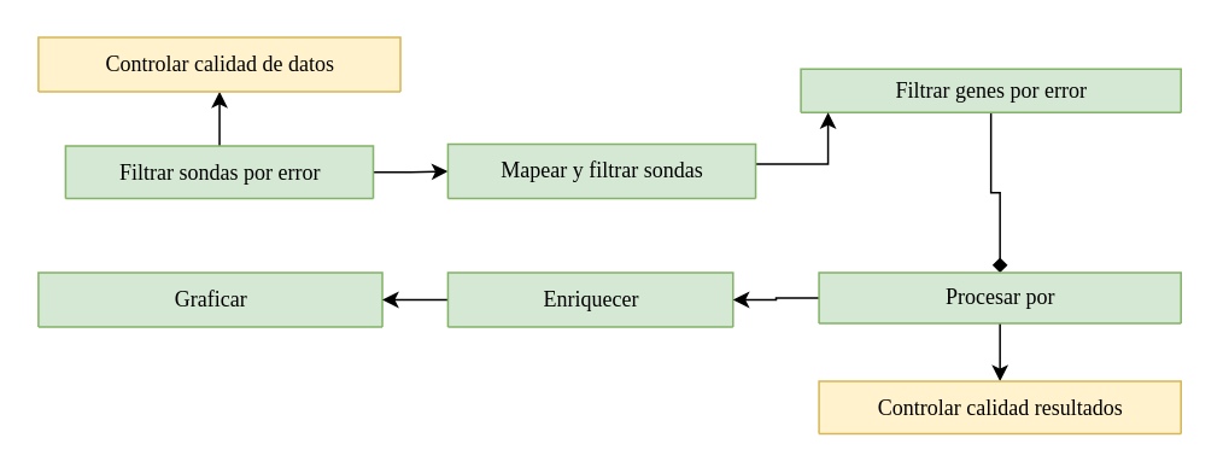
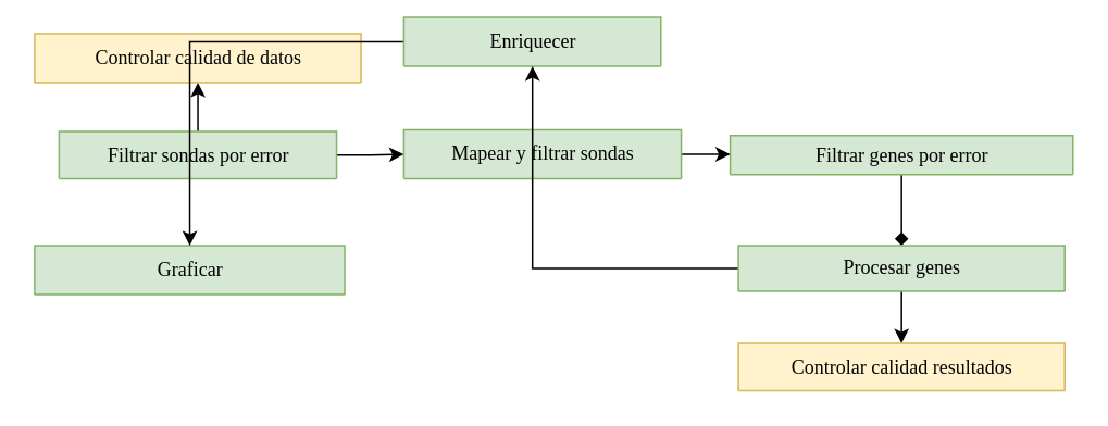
  <mxCell id="0" />
  <mxCell id="1" parent="0" />
  <mxCell id="2" style="edgeStyle=orthogonalEdgeStyle;rounded=0;orthogonalLoop=1;jettySize=auto;html=1;endArrow=diamond;" edge="1" parent="1" source="3" target="15"><mxGeometry relative="1" as="geometry" /></mxCell>
- <mxCell id="3" value="Filtrar genes por error" style="swimlane;html=1;fontStyle=0;childLayout=stackLayout;horizontal=1;startSize=30;fillColor=#d5e8d4;horizontalStack=0;resizeParent=1;resizeLast=0;collapsible=1;marginBottom=0;swimlaneFillColor=#ffffff;align=center;rounded=1;shadow=0;comic=0;labelBackgroundColor=none;strokeWidth=1;fontFamily=Verdana;fontSize=12;strokeColor=#82b366;" vertex="1" parent="1"><mxGeometry x="442" y="37.5" width="210" height="24" as="geometry"><mxRectangle x="560" y="340" width="150" height="40" as="alternateBounds" /></mxGeometry></mxCell>
+ <mxCell id="3" value="Filtrar genes por error" style="swimlane;html=1;fontStyle=0;childLayout=stackLayout;horizontal=1;startSize=30;fillColor=#d5e8d4;horizontalStack=0;resizeParent=1;resizeLast=0;collapsible=1;marginBottom=0;swimlaneFillColor=#ffffff;align=center;rounded=1;shadow=0;comic=0;labelBackgroundColor=none;strokeWidth=1;fontFamily=Verdana;fontSize=12;strokeColor=#82b366;" vertex="1" parent="1"><mxGeometry x="447" y="82.5" width="210" height="24" as="geometry"><mxRectangle x="560" y="340" width="150" height="40" as="alternateBounds" /></mxGeometry></mxCell>
  <mxCell id="4" style="edgeStyle=orthogonalEdgeStyle;rounded=0;orthogonalLoop=1;jettySize=auto;html=1;" edge="1" parent="1" source="6" target="12"><mxGeometry relative="1" as="geometry" /></mxCell>
  <mxCell id="5" style="edgeStyle=orthogonalEdgeStyle;rounded=0;orthogonalLoop=1;jettySize=auto;html=1;" edge="1" parent="1" source="6" target="7"><mxGeometry relative="1" as="geometry" /></mxCell>
  <mxCell id="6" value="Filtrar sondas por error" style="swimlane;html=1;fontStyle=0;childLayout=stackLayout;horizontal=1;startSize=29;fillColor=#d5e8d4;horizontalStack=0;resizeParent=1;resizeLast=0;collapsible=1;marginBottom=0;swimlaneFillColor=#ffffff;align=center;rounded=1;shadow=0;comic=0;labelBackgroundColor=none;strokeWidth=1;fontFamily=Verdana;fontSize=12;strokeColor=#82b366;" vertex="1" parent="1"><mxGeometry x="35.75" y="80" width="170" height="29" as="geometry" /></mxCell>
  <mxCell id="7" value="Controlar calidad de datos" style="swimlane;html=1;fontStyle=0;childLayout=stackLayout;horizontal=1;startSize=30;fillColor=#fff2cc;horizontalStack=0;resizeParent=1;resizeLast=0;collapsible=1;marginBottom=0;swimlaneFillColor=#ffffff;align=center;rounded=1;shadow=0;comic=0;labelBackgroundColor=none;strokeWidth=1;fontFamily=Verdana;fontSize=12;strokeColor=#d6b656;" vertex="1" parent="1"><mxGeometry x="20.75" y="20" width="200" height="30" as="geometry" /></mxCell>
  <mxCell id="8" value="Graficar" style="swimlane;html=1;fontStyle=0;childLayout=stackLayout;horizontal=1;startSize=30;fillColor=#d5e8d4;horizontalStack=0;resizeParent=1;resizeLast=0;collapsible=1;marginBottom=0;swimlaneFillColor=#ffffff;align=center;rounded=1;shadow=0;comic=0;labelBackgroundColor=none;strokeWidth=1;fontFamily=Verdana;fontSize=12;strokeColor=#82b366;" vertex="1" parent="1"><mxGeometry x="20.75" y="150" width="190" height="30" as="geometry"><mxRectangle x="560" y="340" width="150" height="40" as="alternateBounds" /></mxGeometry></mxCell>
  <mxCell id="9" style="edgeStyle=orthogonalEdgeStyle;rounded=0;orthogonalLoop=1;jettySize=auto;html=1;" edge="1" parent="1" source="10" target="8"><mxGeometry relative="1" as="geometry" /></mxCell>
- <mxCell id="10" value="Enriquecer" style="swimlane;html=1;fontStyle=0;childLayout=stackLayout;horizontal=1;startSize=30;fillColor=#d5e8d4;horizontalStack=0;resizeParent=1;resizeLast=0;collapsible=1;marginBottom=0;swimlaneFillColor=#ffffff;align=center;rounded=1;shadow=0;comic=0;labelBackgroundColor=none;strokeWidth=1;fontFamily=Verdana;fontSize=12;strokeColor=#82b366;" vertex="1" parent="1"><mxGeometry x="247" y="150" width="157.5" height="30" as="geometry"><mxRectangle x="560" y="340" width="150" height="40" as="alternateBounds" /></mxGeometry></mxCell>
+ <mxCell id="10" value="Enriquecer" style="swimlane;html=1;fontStyle=0;childLayout=stackLayout;horizontal=1;startSize=30;fillColor=#d5e8d4;horizontalStack=0;resizeParent=1;resizeLast=0;collapsible=1;marginBottom=0;swimlaneFillColor=#ffffff;align=center;rounded=1;shadow=0;comic=0;labelBackgroundColor=none;strokeWidth=1;fontFamily=Verdana;fontSize=12;strokeColor=#82b366;" vertex="1" parent="1"><mxGeometry x="247" y="10" width="157.5" height="30" as="geometry"><mxRectangle x="560" y="340" width="150" height="40" as="alternateBounds" /></mxGeometry></mxCell>
  <mxCell id="11" style="edgeStyle=orthogonalEdgeStyle;rounded=0;orthogonalLoop=1;jettySize=auto;html=1;" edge="1" parent="1" source="12" target="3"><mxGeometry relative="1" as="geometry"><Array as="points"><mxPoint x="457" y="90" /></Array></mxGeometry></mxCell>
  <mxCell id="12" value="Mapear y filtrar sondas" style="swimlane;html=1;fontStyle=0;childLayout=stackLayout;horizontal=1;startSize=30;fillColor=#d5e8d4;horizontalStack=0;resizeParent=1;resizeLast=0;collapsible=1;marginBottom=0;swimlaneFillColor=#ffffff;align=center;rounded=1;shadow=0;comic=0;labelBackgroundColor=none;strokeWidth=1;fontFamily=Verdana;fontSize=12;strokeColor=#82b366;" vertex="1" parent="1"><mxGeometry x="247" y="79" width="170" height="30" as="geometry" /></mxCell>
  <mxCell id="13" style="edgeStyle=orthogonalEdgeStyle;rounded=0;orthogonalLoop=1;jettySize=auto;html=1;" edge="1" parent="1" source="15" target="16"><mxGeometry relative="1" as="geometry" /></mxCell>
  <mxCell id="14" style="edgeStyle=orthogonalEdgeStyle;rounded=0;orthogonalLoop=1;jettySize=auto;html=1;" edge="1" parent="1" source="15" target="10"><mxGeometry relative="1" as="geometry" /></mxCell>
- <mxCell id="15" value="Procesar por" style="swimlane;html=1;fontStyle=0;childLayout=stackLayout;horizontal=1;startSize=30;fillColor=#d5e8d4;horizontalStack=0;resizeParent=1;resizeLast=0;collapsible=1;marginBottom=0;swimlaneFillColor=#ffffff;align=center;rounded=1;shadow=0;comic=0;labelBackgroundColor=none;strokeWidth=1;fontFamily=Verdana;fontSize=12;strokeColor=#82b366;" vertex="1" parent="1"><mxGeometry x="452" y="150" width="200" height="28" as="geometry"><mxRectangle x="560" y="340" width="150" height="40" as="alternateBounds" /></mxGeometry></mxCell>
+ <mxCell id="15" value="Procesar genes" style="swimlane;html=1;fontStyle=0;childLayout=stackLayout;horizontal=1;startSize=30;fillColor=#d5e8d4;horizontalStack=0;resizeParent=1;resizeLast=0;collapsible=1;marginBottom=0;swimlaneFillColor=#ffffff;align=center;rounded=1;shadow=0;comic=0;labelBackgroundColor=none;strokeWidth=1;fontFamily=Verdana;fontSize=12;strokeColor=#82b366;" vertex="1" parent="1"><mxGeometry x="452" y="150" width="200" height="28" as="geometry"><mxRectangle x="560" y="340" width="150" height="40" as="alternateBounds" /></mxGeometry></mxCell>
  <mxCell id="16" value="Controlar calidad resultados" style="swimlane;html=1;fontStyle=0;childLayout=stackLayout;horizontal=1;startSize=29;fillColor=#fff2cc;horizontalStack=0;resizeParent=1;resizeLast=0;collapsible=1;marginBottom=0;swimlaneFillColor=#ffffff;align=center;rounded=1;shadow=0;comic=0;labelBackgroundColor=none;strokeWidth=1;fontFamily=Verdana;fontSize=12;strokeColor=#d6b656;" vertex="1" parent="1"><mxGeometry x="452" y="210" width="200" height="29" as="geometry" /></mxCell>
